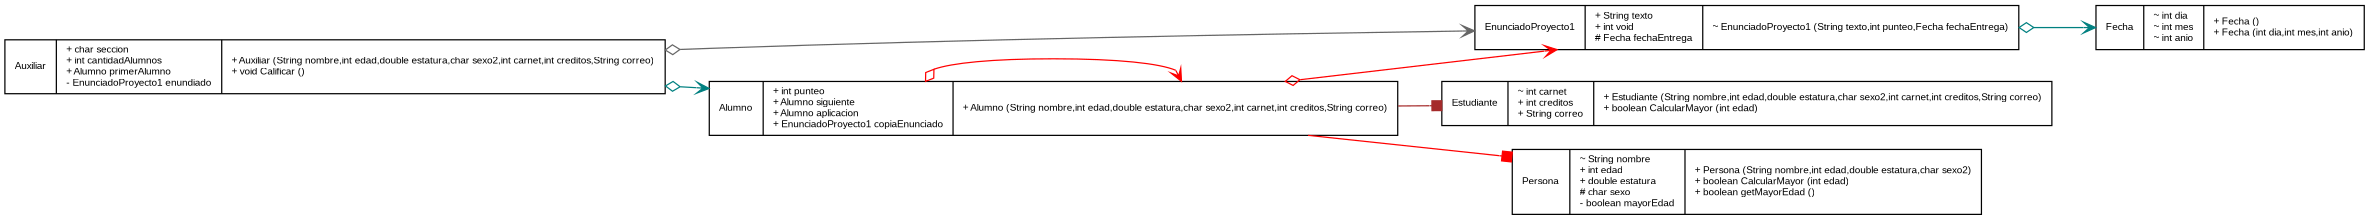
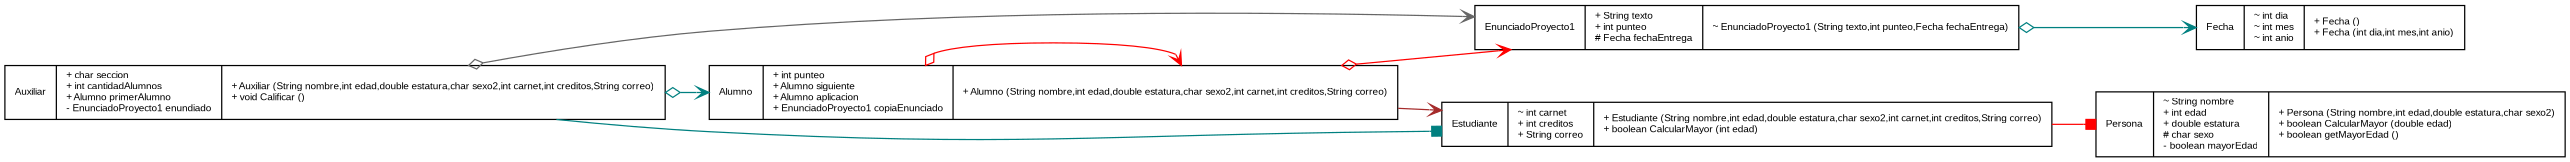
  digraph {
    fontname="Liberation Sans"
    fontsize=9
    rankdir=LR
    node [fontname="Liberation Sans" fontsize=8 shape=record]
    edge [arrowhead=vee arrowtail=ediamond color=red dir=both fontname="Liberation Sans" fontsize=8]
    n1 [label="{Alumno| + int punteo\l+ Alumno siguiente\l+ Alumno aplicacion\l+ EnunciadoProyecto1 copiaEnunciado\l| +  Alumno (String nombre,int edad,double estatura,char sexo2,int carnet,int creditos,String correo)\l}"]
-   n2 [label="{EnunciadoProyecto1| + String texto\l+ int void\l# Fecha fechaEntrega\l| ~  EnunciadoProyecto1 (String texto,int punteo,Fecha fechaEntrega)\l}"]
+   n2 [label="{EnunciadoProyecto1| + String texto\l+ int punteo\l# Fecha fechaEntrega\l| ~  EnunciadoProyecto1 (String texto,int punteo,Fecha fechaEntrega)\l}"]
    n3 [label="{Estudiante| ~ int carnet\l+ int creditos\l+ String correo\l| +  Estudiante (String nombre,int edad,double estatura,char sexo2,int carnet,int creditos,String correo)\l+ boolean CalcularMayor (int edad)\l}"]
    n4 [label="{Fecha| ~ int dia\l~ int mes\l~ int anio\l| +  Fecha ()\l+  Fecha (int dia,int mes,int anio)\l}"]
-   n5 [label="{Persona| ~ String nombre\l+ int edad\l+ double estatura\l# char sexo\l- boolean mayorEdad\l| +  Persona (String nombre,int edad,double estatura,char sexo2)\l+ boolean CalcularMayor (int edad)\l+ boolean getMayorEdad ()\l}"]
+   n5 [label="{Persona| ~ String nombre\l+ int edad\l+ double estatura\l# char sexo\l- boolean mayorEdad\l| +  Persona (String nombre,int edad,double estatura,char sexo2)\l+ boolean CalcularMayor (double edad)\l+ boolean getMayorEdad ()\l}"]
    n6 [label="{Auxiliar| + char seccion\l+ int cantidadAlumnos\l+ Alumno primerAlumno\l- EnunciadoProyecto1 enundiado\l| +  Auxiliar (String nombre,int edad,double estatura,char sexo2,int carnet,int creditos,String correo)\l+ void Calificar ()\l}"]
    n1 -> n1
    n1 -> n2
-   n1 -> n3 [arrowhead=box color=brown dir=forward arrowtail=""]
+   n1 -> n3 [color=brown dir=forward arrowtail=""]
    n2 -> n4 [color=teal]
-   n1 -> n5 [arrowhead=box dir=forward arrowtail=""]
+   n3 -> n5 [arrowhead=box dir=forward arrowtail=""]
    n6 -> n1 [color=teal]
    n6 -> n2 [color=gray40]
+   n6 -> n3 [arrowhead=box color=teal dir=forward arrowtail=""]
  }
